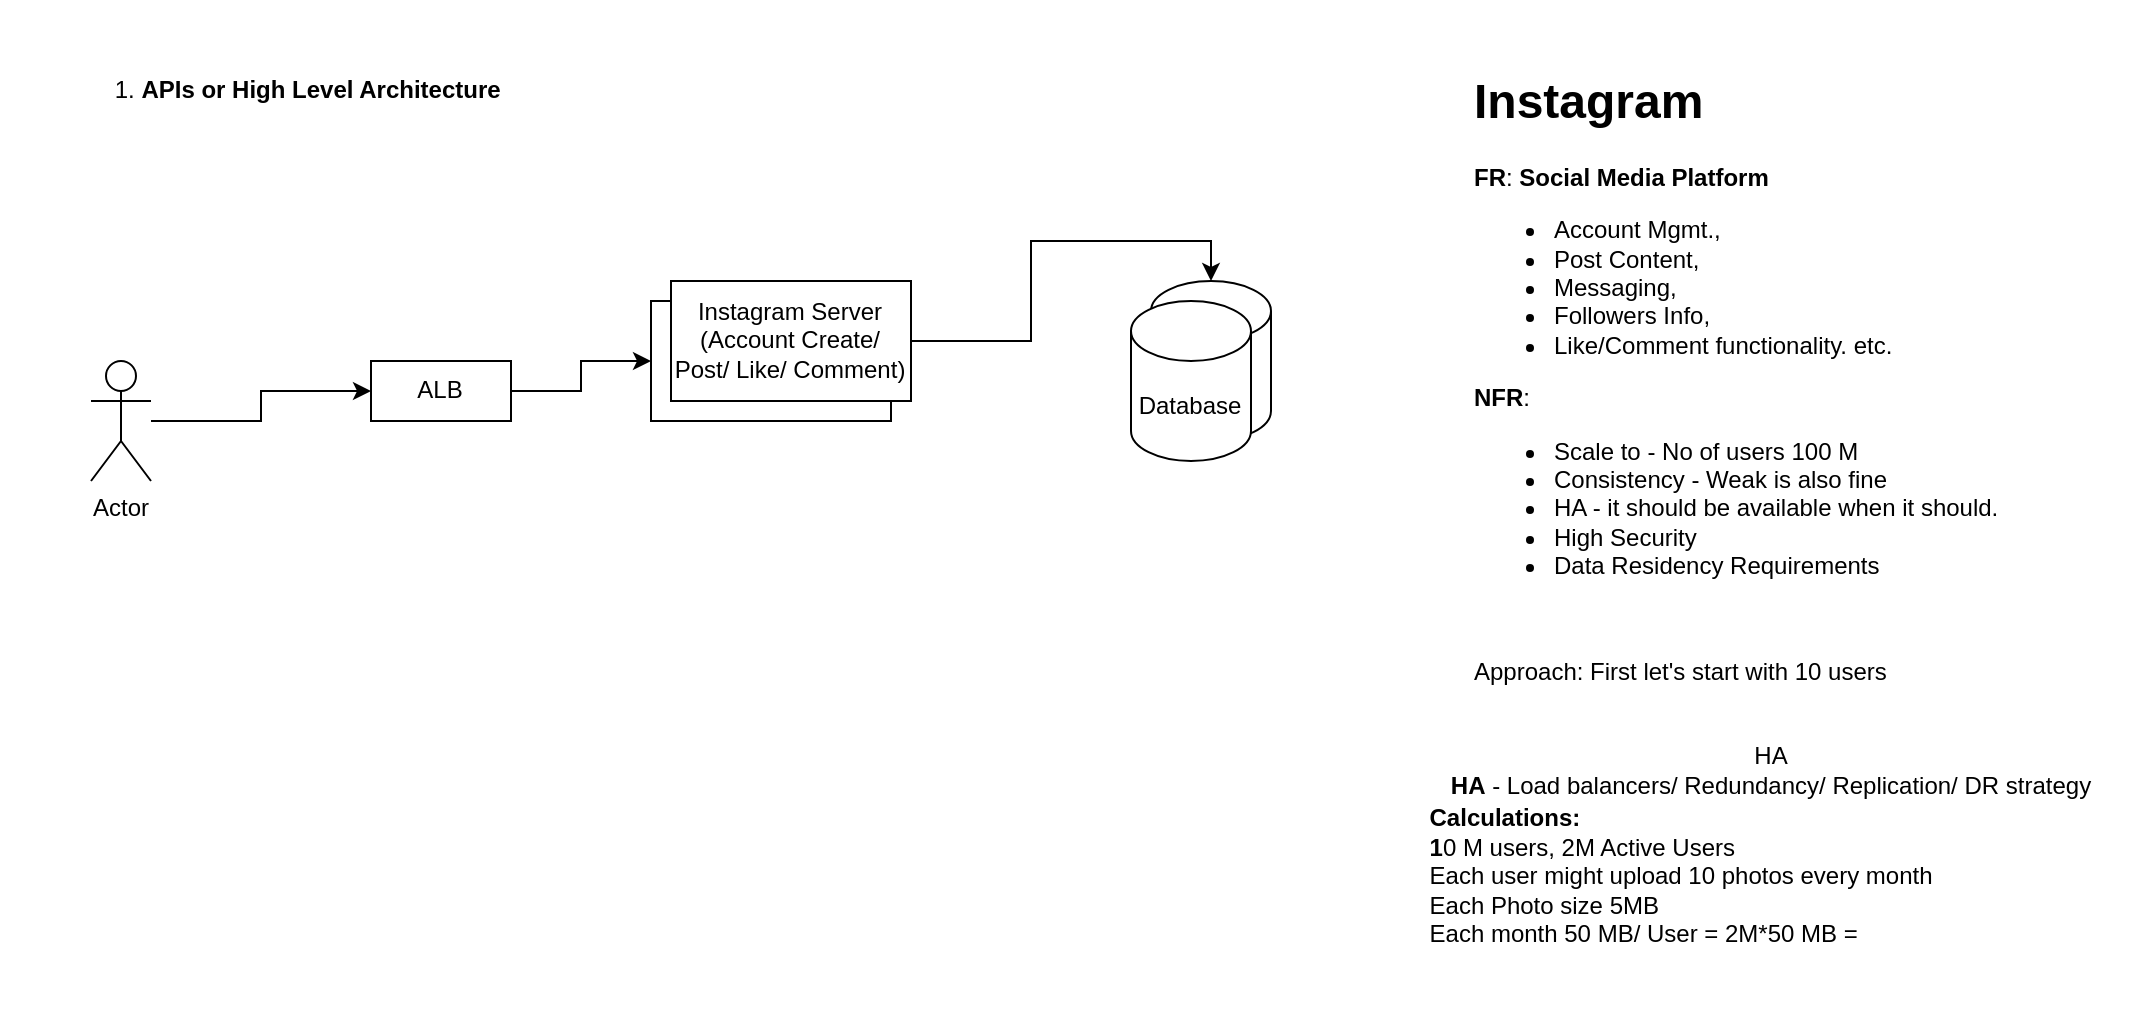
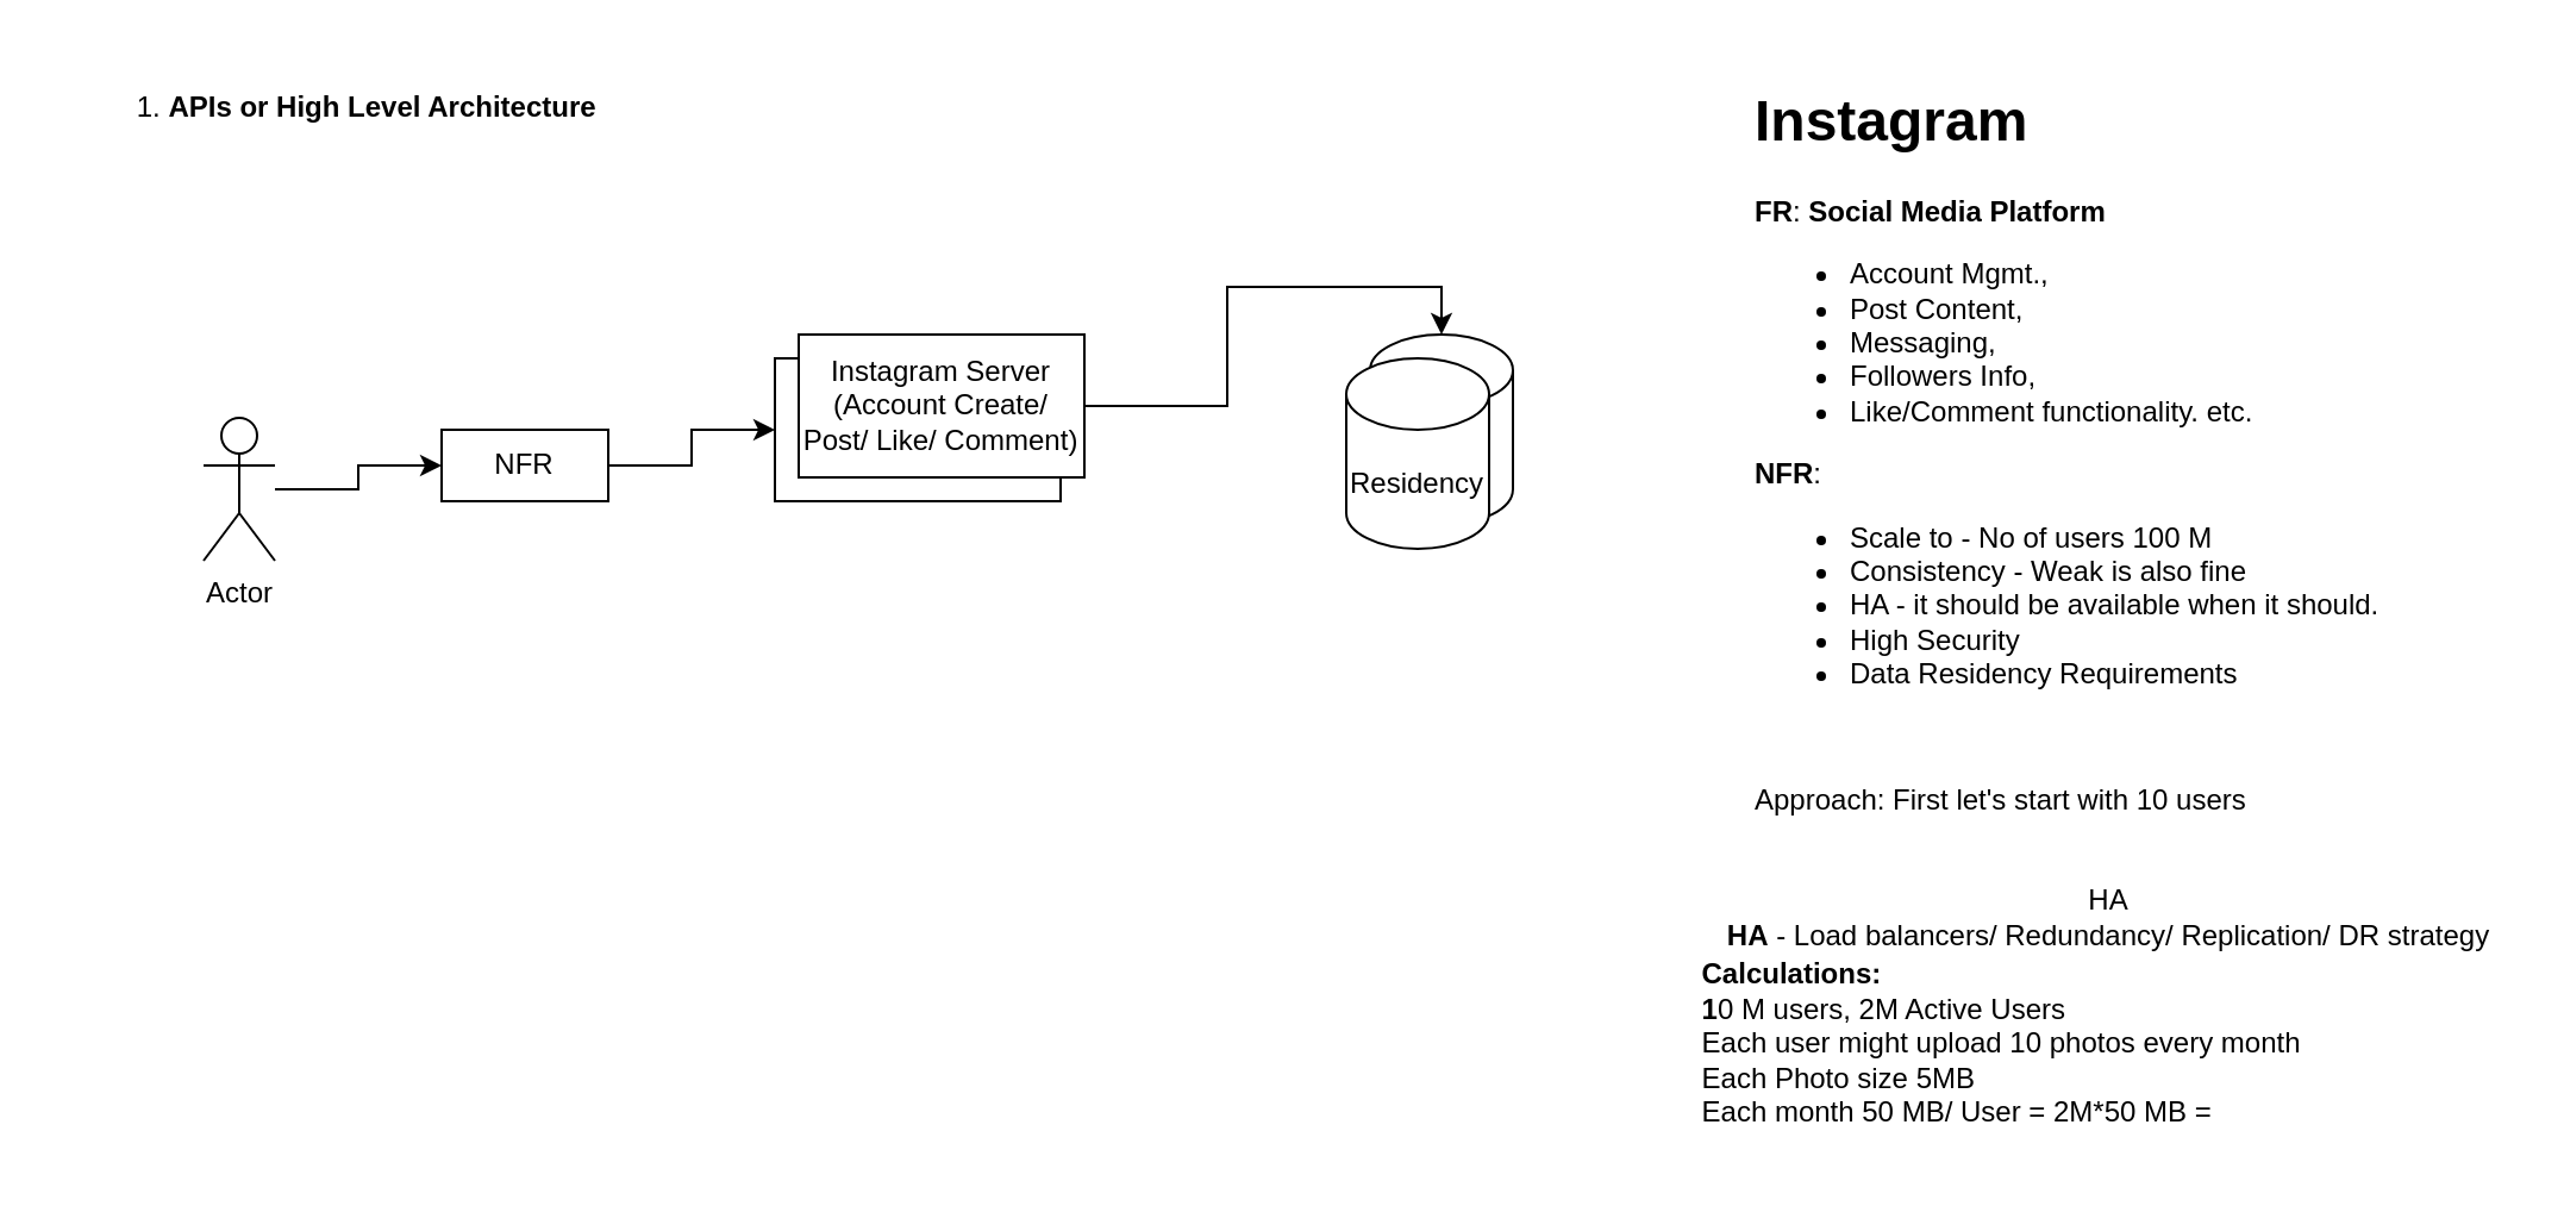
  <mxCell id="0" />
  <mxCell id="1" parent="0" />
  <mxCell id="2" style="edgeStyle=orthogonalEdgeStyle;rounded=0;orthogonalLoop=1;jettySize=auto;html=1;entryX=0;entryY=0.5;entryDx=0;entryDy=0;" edge="1" parent="1" source="3" target="11"><mxGeometry relative="1" as="geometry" /></mxCell>
- <mxCell id="3" value="Actor" style="shape=umlActor;verticalLabelPosition=bottom;verticalAlign=top;html=1;outlineConnect=0;" vertex="1" parent="1"><mxGeometry x="45" y="180" width="30" height="60" as="geometry" /></mxCell>
+ <mxCell id="3" value="Actor" style="shape=umlActor;verticalLabelPosition=bottom;verticalAlign=top;html=1;outlineConnect=0;" vertex="1" parent="1"><mxGeometry x="85" y="175" width="30" height="60" as="geometry" /></mxCell>
  <mxCell id="4" value="&lt;h1 style=&quot;margin-top: 0px;&quot;&gt;Instagram&lt;/h1&gt;&lt;p&gt;&lt;b&gt;FR&lt;/b&gt;: &lt;b&gt;Social Media Platform&lt;/b&gt;&amp;nbsp;&lt;/p&gt;&lt;p&gt;&lt;/p&gt;&lt;ul&gt;&lt;li&gt;Account Mgmt.,&amp;nbsp;&lt;/li&gt;&lt;li&gt;Post Content,&amp;nbsp;&lt;/li&gt;&lt;li&gt;Messaging,&amp;nbsp;&lt;/li&gt;&lt;li&gt;Followers Info,&amp;nbsp;&lt;/li&gt;&lt;li&gt;Like/Comment functionality. etc.&lt;/li&gt;&lt;/ul&gt;&lt;p&gt;&lt;/p&gt;&lt;p&gt;&lt;b style=&quot;background-color: transparent; color: light-dark(rgb(0, 0, 0), rgb(255, 255, 255));&quot;&gt;NFR&lt;/b&gt;&lt;span style=&quot;background-color: transparent; color: light-dark(rgb(0, 0, 0), rgb(255, 255, 255));&quot;&gt;:&amp;nbsp;&lt;/span&gt;&lt;/p&gt;&lt;p&gt;&lt;/p&gt;&lt;ul&gt;&lt;li&gt;Scale to - No of users 100 M&lt;/li&gt;&lt;li&gt;Consistency - Weak is also fine&lt;/li&gt;&lt;li&gt;HA - it should be available when it should.&lt;/li&gt;&lt;li&gt;High Security&amp;nbsp;&lt;/li&gt;&lt;li&gt;Data Residency Requirements&lt;/li&gt;&lt;/ul&gt;&lt;p&gt;&lt;/p&gt;&lt;p&gt;&lt;br&gt;&lt;/p&gt;&lt;p&gt;Approach: First let's start with 10 users&lt;/p&gt;" style="text;html=1;whiteSpace=wrap;overflow=hidden;rounded=0;" vertex="1" parent="1"><mxGeometry x="735" y="30" width="300" height="380" as="geometry" /></mxCell>
  <mxCell id="5" value="" style="shape=cylinder3;whiteSpace=wrap;html=1;boundedLbl=1;backgroundOutline=1;size=15;" vertex="1" parent="1"><mxGeometry x="575" y="140" width="60" height="80" as="geometry" /></mxCell>
  <mxCell id="6" value="HA&lt;div&gt;&lt;b&gt;HA&lt;/b&gt; - Load balancers/ Redundancy/ Replication/ DR strategy&lt;/div&gt;" style="text;html=1;align=center;verticalAlign=middle;resizable=0;points=[];autosize=1;strokeColor=none;fillColor=none;" vertex="1" parent="1"><mxGeometry x="715" y="365" width="340" height="40" as="geometry" /></mxCell>
  <mxCell id="7" value="" style="rounded=0;whiteSpace=wrap;html=1;" vertex="1" parent="1"><mxGeometry x="325" y="150" width="120" height="60" as="geometry" /></mxCell>
  <mxCell id="8" value="Instagram Server (Account Create/ Post/ Like/ Comment)" style="rounded=0;whiteSpace=wrap;html=1;" vertex="1" parent="1"><mxGeometry x="335" y="140" width="120" height="60" as="geometry" /></mxCell>
  <mxCell id="9" style="edgeStyle=orthogonalEdgeStyle;rounded=0;orthogonalLoop=1;jettySize=auto;html=1;entryX=0.5;entryY=0;entryDx=0;entryDy=0;entryPerimeter=0;" edge="1" parent="1" source="8" target="5"><mxGeometry relative="1" as="geometry" /></mxCell>
  <mxCell id="10" style="edgeStyle=orthogonalEdgeStyle;rounded=0;orthogonalLoop=1;jettySize=auto;html=1;entryX=0;entryY=0.5;entryDx=0;entryDy=0;" edge="1" parent="1" source="11" target="7"><mxGeometry relative="1" as="geometry" /></mxCell>
- <mxCell id="11" value="ALB" style="rounded=0;whiteSpace=wrap;html=1;" vertex="1" parent="1"><mxGeometry x="185" y="180" width="70" height="30" as="geometry" /></mxCell>
+ <mxCell id="11" value="NFR" style="rounded=0;whiteSpace=wrap;html=1;" vertex="1" parent="1"><mxGeometry x="185" y="180" width="70" height="30" as="geometry" /></mxCell>
  <mxCell id="12" value="&lt;ol&gt;&lt;li&gt;&lt;b&gt;APIs or High Level Architecture&lt;/b&gt;&lt;/li&gt;&lt;/ol&gt;" style="text;html=1;align=center;verticalAlign=middle;resizable=0;points=[];autosize=1;strokeColor=none;fillColor=none;" vertex="1" parent="1"><mxGeometry x="20" y="20" width="240" height="50" as="geometry" /></mxCell>
- <mxCell id="13" value="Database" style="shape=cylinder3;whiteSpace=wrap;html=1;boundedLbl=1;backgroundOutline=1;size=15;" vertex="1" parent="1"><mxGeometry x="565" y="150" width="60" height="80" as="geometry" /></mxCell>
+ <mxCell id="13" value="Residency" style="shape=cylinder3;whiteSpace=wrap;html=1;boundedLbl=1;backgroundOutline=1;size=15;" vertex="1" parent="1"><mxGeometry x="565" y="150" width="60" height="80" as="geometry" /></mxCell>
  <mxCell id="14" value="&lt;div style=&quot;text-align: left;&quot;&gt;&lt;b style=&quot;background-color: transparent; color: light-dark(rgb(0, 0, 0), rgb(255, 255, 255));&quot;&gt;Calculations:&amp;nbsp;&lt;/b&gt;&lt;/div&gt;&lt;div style=&quot;text-align: left;&quot;&gt;&lt;b&gt;1&lt;/b&gt;0 M users, 2M Active Users&lt;/div&gt;&lt;div style=&quot;text-align: left;&quot;&gt;Each user might upload 10 photos every month&lt;/div&gt;&lt;div style=&quot;text-align: left;&quot;&gt;Each Photo size 5MB&lt;/div&gt;&lt;div style=&quot;text-align: left;&quot;&gt;Each month 50 MB/ User = 2M*50 MB =&amp;nbsp;&lt;/div&gt;&lt;div&gt;&lt;br&gt;&lt;/div&gt;" style="text;html=1;align=center;verticalAlign=middle;resizable=0;points=[];autosize=1;strokeColor=none;fillColor=none;" vertex="1" parent="1"><mxGeometry x="705" y="395" width="270" height="100" as="geometry" /></mxCell>
